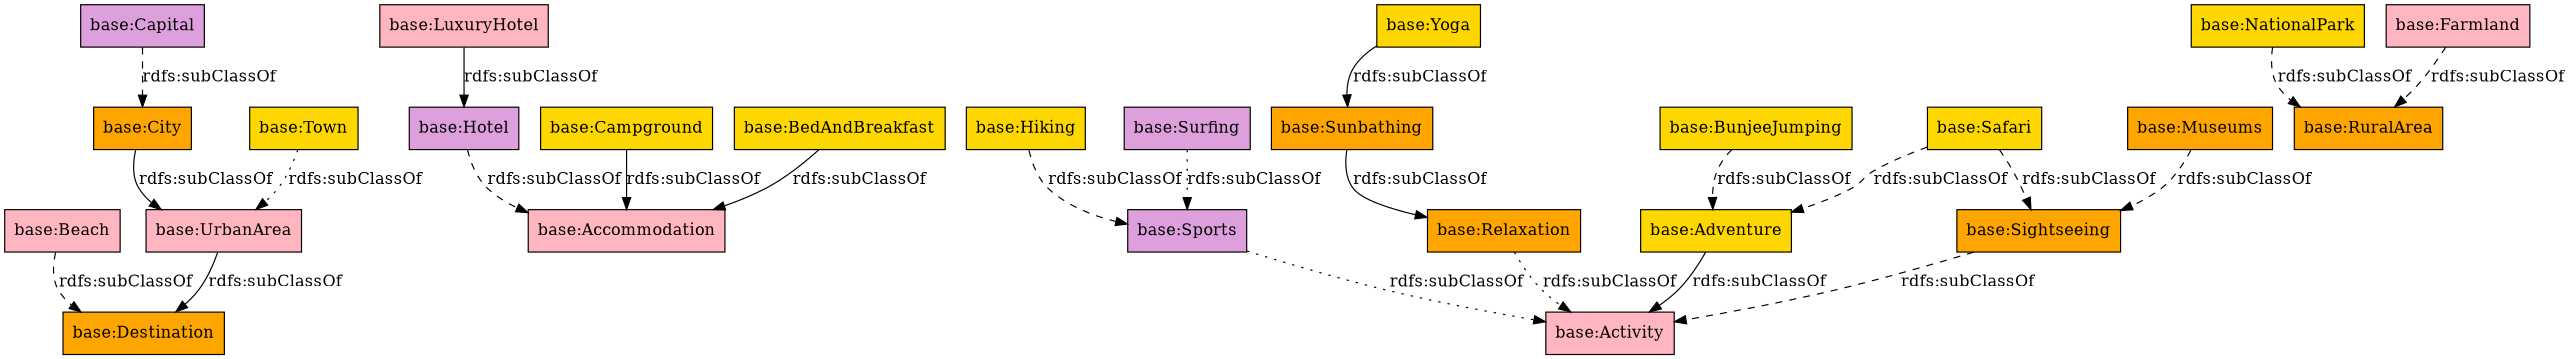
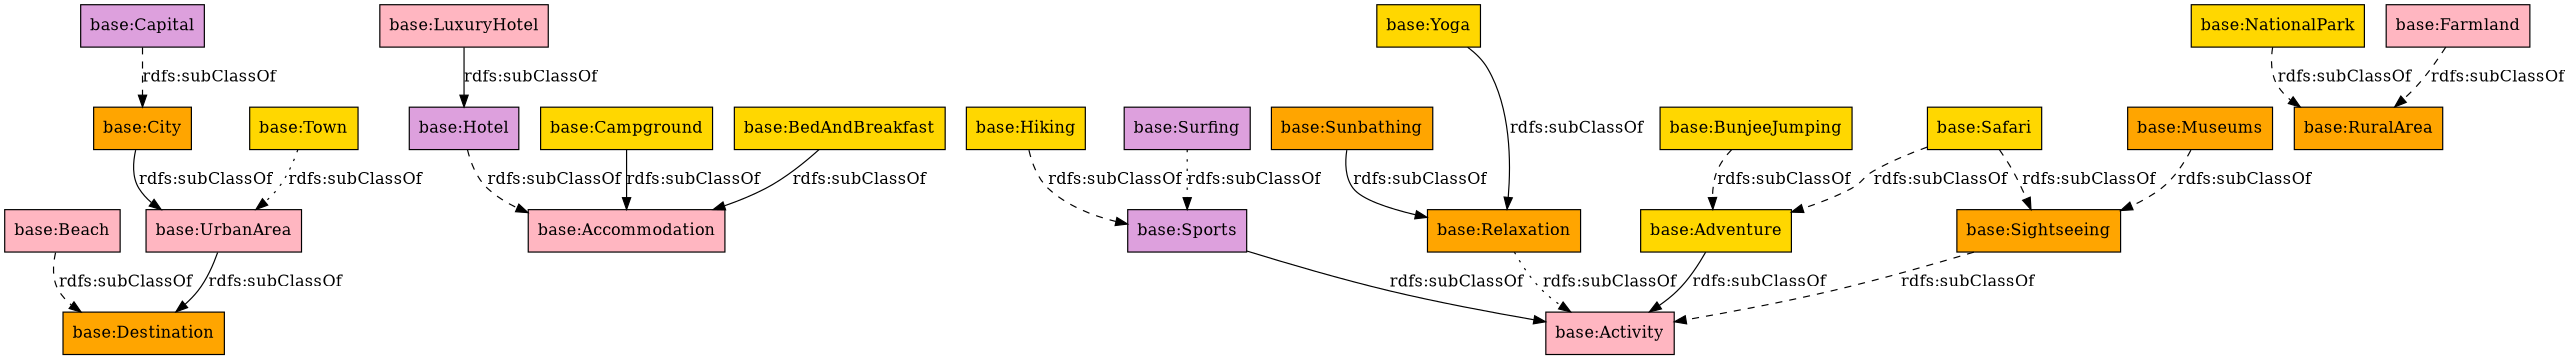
  digraph {
    rankdir=TB
    node [color=black fillcolor=gold shape=rectangle style=filled]
    edge [style=dashed]
    "base:UrbanArea" [fillcolor=lightpink]
    "base:Destination" [fillcolor=orange]
    "base:City" [fillcolor=orange]
    "base:LuxuryHotel" [fillcolor=lightpink]
    "base:Hotel" [fillcolor=plum]
    "base:Accommodation" [fillcolor=lightpink]
    "base:Campground"
    "base:Town"
    "base:Sightseeing" [fillcolor=orange]
    "base:Activity" [fillcolor=lightpink]
    "base:RuralArea" [fillcolor=orange]
    "base:NationalPark"
    "base:BedAndBreakfast"
    "base:Capital" [fillcolor=plum]
    "base:Beach" [fillcolor=lightpink]
    "base:Sports" [fillcolor=plum]
    "base:Hiking"
    "base:Sunbathing" [fillcolor=orange]
    "base:Relaxation" [fillcolor=orange]
    "base:Museums" [fillcolor=orange]
    "base:Yoga"
    "base:Farmland" [fillcolor=lightpink]
    "base:Surfing" [fillcolor=plum]
    "base:BunjeeJumping"
    "base:Adventure"
    "base:Safari"
    "base:UrbanArea" -> "base:Destination" [label="rdfs:subClassOf" style=solid]
    "base:City" -> "base:UrbanArea" [label="rdfs:subClassOf" style=solid]
    "base:LuxuryHotel" -> "base:Hotel" [label="rdfs:subClassOf" style=solid]
    "base:Hotel" -> "base:Accommodation" [label="rdfs:subClassOf"]
    "base:Campground" -> "base:Accommodation" [label="rdfs:subClassOf" style=solid]
    "base:Town" -> "base:UrbanArea" [label="rdfs:subClassOf" style=dotted]
    "base:Sightseeing" -> "base:Activity" [label="rdfs:subClassOf"]
    "base:NationalPark" -> "base:RuralArea" [label="rdfs:subClassOf"]
    "base:BedAndBreakfast" -> "base:Accommodation" [label="rdfs:subClassOf" style=solid]
    "base:Capital" -> "base:City" [label="rdfs:subClassOf"]
    "base:Beach" -> "base:Destination" [label="rdfs:subClassOf"]
-   "base:Sports" -> "base:Activity" [label="rdfs:subClassOf" style=dotted]
+   "base:Sports" -> "base:Activity" [label="rdfs:subClassOf" style=solid]
    "base:Hiking" -> "base:Sports" [label="rdfs:subClassOf"]
    "base:Sunbathing" -> "base:Relaxation" [label="rdfs:subClassOf" style=solid]
    "base:Relaxation" -> "base:Activity" [label="rdfs:subClassOf" style=dotted]
    "base:Museums" -> "base:Sightseeing" [label="rdfs:subClassOf"]
-   "base:Yoga" -> "base:Sunbathing" [label="rdfs:subClassOf" style=solid]
+   "base:Yoga" -> "base:Relaxation" [label="rdfs:subClassOf" style=solid]
    "base:Farmland" -> "base:RuralArea" [label="rdfs:subClassOf"]
    "base:Surfing" -> "base:Sports" [label="rdfs:subClassOf" style=dotted]
    "base:BunjeeJumping" -> "base:Adventure" [label="rdfs:subClassOf"]
    "base:Adventure" -> "base:Activity" [label="rdfs:subClassOf" style=solid]
    "base:Safari" -> "base:Sightseeing" [label="rdfs:subClassOf"]
    "base:Safari" -> "base:Adventure" [label="rdfs:subClassOf"]
  }
